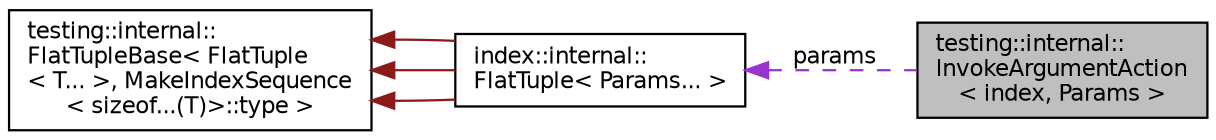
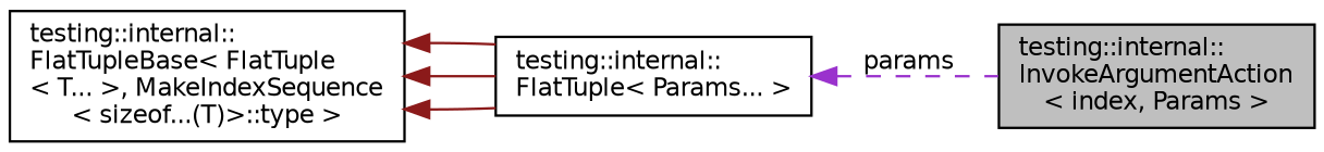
  digraph {
    rankdir=LR
    node [color=black fillcolor=white fontname=Helvetica fontsize=10 shape=record style=filled]
    edge [color=firebrick4 dir=back fontname=Helvetica fontsize=10 labelfontname=Helvetica labelfontsize=10 style=solid]
    n1 [fillcolor=grey75 fontcolor=black height=0.2 label="testing::internal::\lInvokeArgumentAction\l\< index, Params \>" width=0.4]
-   n2 [height=0.2 label="index::internal::\lFlatTuple\< Params... \>" width=0.4]
+   n2 [height=0.2 label="testing::internal::\lFlatTuple\< Params... \>" width=0.4]
    n3 [height=0.2 label="testing::internal::\lFlatTupleBase\< FlatTuple\l\< T... \>, MakeIndexSequence\l\< sizeof...(T)\>::type \>" width=0.4]
    n2 -> n1 [color=darkorchid3 label=" params" style=dashed]
    n3 -> n2
    n3 -> n2
    n3 -> n2
  }
